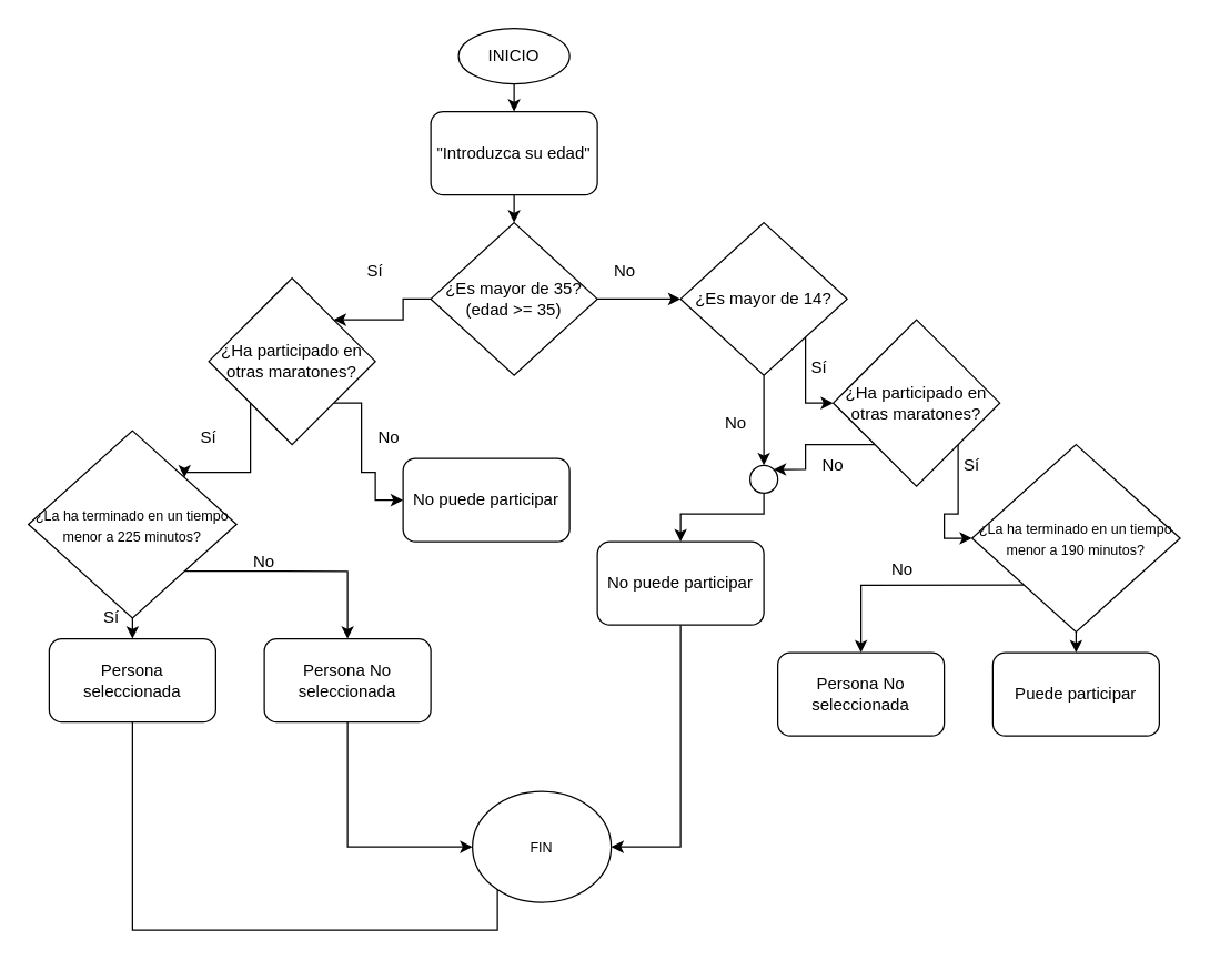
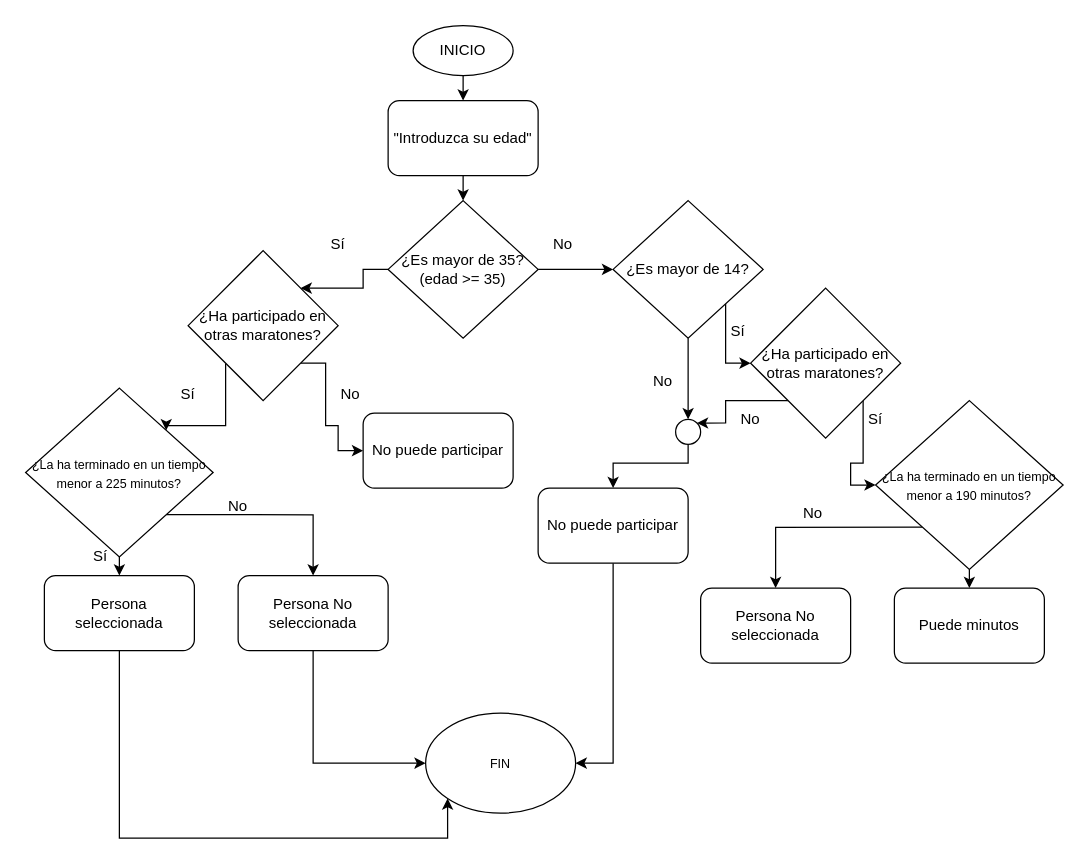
  <mxCell id="0" />
  <mxCell id="1" parent="0" />
  <mxCell id="2" style="edgeStyle=orthogonalEdgeStyle;rounded=0;orthogonalLoop=1;jettySize=auto;html=1;exitX=0.5;exitY=1;exitDx=0;exitDy=0;entryX=0.5;entryY=0;entryDx=0;entryDy=0;" edge="1" parent="1" source="3" target="5"><mxGeometry relative="1" as="geometry" /></mxCell>
  <mxCell id="3" value="INICIO" style="ellipse;whiteSpace=wrap;html=1;" vertex="1" parent="1"><mxGeometry x="330" y="20" width="80" height="40" as="geometry" /></mxCell>
  <mxCell id="4" style="edgeStyle=orthogonalEdgeStyle;rounded=0;orthogonalLoop=1;jettySize=auto;html=1;exitX=0.5;exitY=1;exitDx=0;exitDy=0;entryX=0.5;entryY=0;entryDx=0;entryDy=0;" edge="1" parent="1" source="5" target="8"><mxGeometry relative="1" as="geometry" /></mxCell>
  <mxCell id="5" value="&quot;Introduzca su edad&quot;" style="rounded=1;whiteSpace=wrap;html=1;" vertex="1" parent="1"><mxGeometry x="310" y="80" width="120" height="60" as="geometry" /></mxCell>
  <mxCell id="6" style="edgeStyle=orthogonalEdgeStyle;rounded=0;orthogonalLoop=1;jettySize=auto;html=1;exitX=0;exitY=0.5;exitDx=0;exitDy=0;entryX=1;entryY=0;entryDx=0;entryDy=0;" edge="1" parent="1" source="8" target="11"><mxGeometry relative="1" as="geometry" /></mxCell>
  <mxCell id="7" style="edgeStyle=orthogonalEdgeStyle;rounded=0;orthogonalLoop=1;jettySize=auto;html=1;exitX=1;exitY=0.5;exitDx=0;exitDy=0;entryX=0;entryY=0.5;entryDx=0;entryDy=0;" edge="1" parent="1" source="8" target="26"><mxGeometry relative="1" as="geometry" /></mxCell>
  <mxCell id="8" value="¿Es mayor de 35?&lt;br&gt;(edad &amp;gt;= 35)" style="rhombus;whiteSpace=wrap;html=1;" vertex="1" parent="1"><mxGeometry x="310" y="160" width="120" height="110" as="geometry" /></mxCell>
  <mxCell id="9" style="edgeStyle=orthogonalEdgeStyle;rounded=0;orthogonalLoop=1;jettySize=auto;html=1;exitX=0;exitY=1;exitDx=0;exitDy=0;entryX=1;entryY=0;entryDx=0;entryDy=0;" edge="1" parent="1" source="11" target="14"><mxGeometry relative="1" as="geometry" /></mxCell>
  <mxCell id="10" style="edgeStyle=orthogonalEdgeStyle;rounded=0;orthogonalLoop=1;jettySize=auto;html=1;exitX=1;exitY=1;exitDx=0;exitDy=0;entryX=0;entryY=0.5;entryDx=0;entryDy=0;" edge="1" parent="1" source="11" target="45"><mxGeometry relative="1" as="geometry"><Array as="points"><mxPoint x="260" y="290" /><mxPoint x="260" y="340" /><mxPoint x="270" y="340" /><mxPoint x="270" y="360" /></Array></mxGeometry></mxCell>
  <mxCell id="11" value="¿Ha participado en otras maratones?" style="rhombus;whiteSpace=wrap;html=1;" vertex="1" parent="1"><mxGeometry x="150" y="200" width="120" height="120" as="geometry" /></mxCell>
  <mxCell id="12" style="edgeStyle=orthogonalEdgeStyle;rounded=0;orthogonalLoop=1;jettySize=auto;html=1;exitX=0.5;exitY=1;exitDx=0;exitDy=0;entryX=0.5;entryY=0;entryDx=0;entryDy=0;" edge="1" parent="1" source="14" target="18"><mxGeometry relative="1" as="geometry" /></mxCell>
  <mxCell id="13" style="edgeStyle=orthogonalEdgeStyle;rounded=0;orthogonalLoop=1;jettySize=auto;html=1;exitX=1;exitY=1;exitDx=0;exitDy=0;entryX=0.5;entryY=0;entryDx=0;entryDy=0;" edge="1" parent="1" source="14" target="20"><mxGeometry relative="1" as="geometry"><mxPoint x="250" y="420" as="targetPoint" /></mxGeometry></mxCell>
  <mxCell id="14" value="&lt;div style=&quot;&quot;&gt;&lt;span style=&quot;font-size: 10px; background-color: initial;&quot;&gt;¿La ha terminado en un tiempo menor a 225 minutos?&lt;/span&gt;&lt;/div&gt;" style="rhombus;whiteSpace=wrap;html=1;align=center;" vertex="1" parent="1"><mxGeometry x="20" y="310" width="150" height="135" as="geometry" /></mxCell>
  <mxCell id="15" value="Sí" style="text;html=1;strokeColor=none;fillColor=none;align=center;verticalAlign=middle;whiteSpace=wrap;rounded=0;" vertex="1" parent="1"><mxGeometry x="240" y="180" width="60" height="30" as="geometry" /></mxCell>
  <mxCell id="16" value="Sí" style="text;html=1;strokeColor=none;fillColor=none;align=center;verticalAlign=middle;whiteSpace=wrap;rounded=0;" vertex="1" parent="1"><mxGeometry x="120" y="300" width="60" height="30" as="geometry" /></mxCell>
  <mxCell id="17" style="edgeStyle=orthogonalEdgeStyle;rounded=0;orthogonalLoop=1;jettySize=auto;html=1;exitX=0.5;exitY=1;exitDx=0;exitDy=0;entryX=0;entryY=1;entryDx=0;entryDy=0;" edge="1" parent="1" source="18" target="44"><mxGeometry relative="1" as="geometry"><Array as="points"><mxPoint x="95" y="670" /><mxPoint x="358" y="670" /></Array></mxGeometry></mxCell>
  <mxCell id="18" value="Persona seleccionada" style="rounded=1;whiteSpace=wrap;html=1;" vertex="1" parent="1"><mxGeometry x="35" y="460" width="120" height="60" as="geometry" /></mxCell>
  <mxCell id="19" style="edgeStyle=orthogonalEdgeStyle;rounded=0;orthogonalLoop=1;jettySize=auto;html=1;exitX=0.5;exitY=1;exitDx=0;exitDy=0;entryX=0;entryY=0.5;entryDx=0;entryDy=0;" edge="1" parent="1" source="20" target="44"><mxGeometry relative="1" as="geometry" /></mxCell>
  <mxCell id="20" value="Persona No seleccionada" style="rounded=1;whiteSpace=wrap;html=1;" vertex="1" parent="1"><mxGeometry x="190" y="460" width="120" height="60" as="geometry" /></mxCell>
  <mxCell id="21" value="No" style="text;html=1;strokeColor=none;fillColor=none;align=center;verticalAlign=middle;whiteSpace=wrap;rounded=0;" vertex="1" parent="1"><mxGeometry x="250" y="300" width="60" height="30" as="geometry" /></mxCell>
  <mxCell id="22" value="No" style="text;html=1;strokeColor=none;fillColor=none;align=center;verticalAlign=middle;whiteSpace=wrap;rounded=0;" vertex="1" parent="1"><mxGeometry x="160" y="390" width="60" height="30" as="geometry" /></mxCell>
  <mxCell id="23" value="Sí" style="text;html=1;strokeColor=none;fillColor=none;align=center;verticalAlign=middle;whiteSpace=wrap;rounded=0;" vertex="1" parent="1"><mxGeometry x="50" y="430" width="60" height="30" as="geometry" /></mxCell>
  <mxCell id="24" style="edgeStyle=orthogonalEdgeStyle;rounded=0;orthogonalLoop=1;jettySize=auto;html=1;exitX=1;exitY=1;exitDx=0;exitDy=0;entryX=0;entryY=0.5;entryDx=0;entryDy=0;" edge="1" parent="1" source="26" target="31"><mxGeometry relative="1" as="geometry" /></mxCell>
  <mxCell id="25" style="edgeStyle=orthogonalEdgeStyle;rounded=0;orthogonalLoop=1;jettySize=auto;html=1;exitX=0.5;exitY=1;exitDx=0;exitDy=0;entryX=0;entryY=0.5;entryDx=0;entryDy=0;" edge="1" parent="1" source="26" target="40"><mxGeometry relative="1" as="geometry"><mxPoint x="549.857" y="380" as="targetPoint" /></mxGeometry></mxCell>
  <mxCell id="26" value="¿Es mayor de 14?" style="rhombus;whiteSpace=wrap;html=1;" vertex="1" parent="1"><mxGeometry x="490" y="160" width="120" height="110" as="geometry" /></mxCell>
  <mxCell id="27" value="No" style="text;html=1;strokeColor=none;fillColor=none;align=center;verticalAlign=middle;whiteSpace=wrap;rounded=0;" vertex="1" parent="1"><mxGeometry x="420" y="180" width="60" height="30" as="geometry" /></mxCell>
  <mxCell id="28" value="No" style="text;html=1;strokeColor=none;fillColor=none;align=center;verticalAlign=middle;whiteSpace=wrap;rounded=0;" vertex="1" parent="1"><mxGeometry x="500" y="290" width="60" height="30" as="geometry" /></mxCell>
  <mxCell id="29" style="edgeStyle=orthogonalEdgeStyle;rounded=0;orthogonalLoop=1;jettySize=auto;html=1;exitX=1;exitY=1;exitDx=0;exitDy=0;entryX=0;entryY=0.5;entryDx=0;entryDy=0;" edge="1" parent="1" source="31" target="34"><mxGeometry relative="1" as="geometry" /></mxCell>
  <mxCell id="30" style="edgeStyle=orthogonalEdgeStyle;rounded=0;orthogonalLoop=1;jettySize=auto;html=1;exitX=0;exitY=1;exitDx=0;exitDy=0;entryX=0;entryY=0;entryDx=0;entryDy=0;" edge="1" parent="1" source="31" target="40"><mxGeometry relative="1" as="geometry" /></mxCell>
  <mxCell id="31" value="¿Ha participado en otras maratones?" style="rhombus;whiteSpace=wrap;html=1;" vertex="1" parent="1"><mxGeometry x="600" y="230" width="120" height="120" as="geometry" /></mxCell>
  <mxCell id="32" style="edgeStyle=orthogonalEdgeStyle;rounded=0;orthogonalLoop=1;jettySize=auto;html=1;exitX=0;exitY=1;exitDx=0;exitDy=0;" edge="1" parent="1" source="34" target="46"><mxGeometry relative="1" as="geometry" /></mxCell>
  <mxCell id="33" style="edgeStyle=orthogonalEdgeStyle;rounded=0;orthogonalLoop=1;jettySize=auto;html=1;exitX=0.5;exitY=1;exitDx=0;exitDy=0;entryX=0.5;entryY=0;entryDx=0;entryDy=0;" edge="1" parent="1" source="34" target="43"><mxGeometry relative="1" as="geometry" /></mxCell>
  <mxCell id="34" value="&lt;div style=&quot;&quot;&gt;&lt;span style=&quot;font-size: 10px; background-color: initial;&quot;&gt;¿La ha terminado en un tiempo menor a 190 minutos?&lt;/span&gt;&lt;/div&gt;" style="rhombus;whiteSpace=wrap;html=1;align=center;" vertex="1" parent="1"><mxGeometry x="700" y="320" width="150" height="135" as="geometry" /></mxCell>
  <mxCell id="35" value="Sí" style="text;html=1;strokeColor=none;fillColor=none;align=center;verticalAlign=middle;whiteSpace=wrap;rounded=0;" vertex="1" parent="1"><mxGeometry x="560" y="250" width="60" height="30" as="geometry" /></mxCell>
  <mxCell id="36" value="Sí" style="text;html=1;strokeColor=none;fillColor=none;align=center;verticalAlign=middle;whiteSpace=wrap;rounded=0;" vertex="1" parent="1"><mxGeometry x="670" y="320" width="60" height="30" as="geometry" /></mxCell>
  <mxCell id="37" style="edgeStyle=orthogonalEdgeStyle;rounded=0;orthogonalLoop=1;jettySize=auto;html=1;exitX=0.5;exitY=1;exitDx=0;exitDy=0;entryX=1;entryY=0.5;entryDx=0;entryDy=0;" edge="1" parent="1" source="38" target="44"><mxGeometry relative="1" as="geometry" /></mxCell>
  <mxCell id="38" value="No puede participar" style="rounded=1;whiteSpace=wrap;html=1;" vertex="1" parent="1"><mxGeometry x="430" y="390" width="120" height="60" as="geometry" /></mxCell>
  <mxCell id="39" style="edgeStyle=orthogonalEdgeStyle;rounded=0;orthogonalLoop=1;jettySize=auto;html=1;exitX=1;exitY=0.5;exitDx=0;exitDy=0;entryX=0.5;entryY=0;entryDx=0;entryDy=0;" edge="1" parent="1" source="40" target="38"><mxGeometry relative="1" as="geometry"><Array as="points"><mxPoint x="550" y="370" /><mxPoint x="490" y="370" /></Array></mxGeometry></mxCell>
  <mxCell id="40" value="" style="ellipse;whiteSpace=wrap;html=1;aspect=fixed;direction=south;" vertex="1" parent="1"><mxGeometry x="540" y="335" width="20" height="20" as="geometry" /></mxCell>
  <mxCell id="41" value="No" style="text;html=1;strokeColor=none;fillColor=none;align=center;verticalAlign=middle;whiteSpace=wrap;rounded=0;" vertex="1" parent="1"><mxGeometry x="570" y="320" width="60" height="30" as="geometry" /></mxCell>
  <mxCell id="42" value="No" style="text;html=1;strokeColor=none;fillColor=none;align=center;verticalAlign=middle;whiteSpace=wrap;rounded=0;" vertex="1" parent="1"><mxGeometry x="620" y="395" width="60" height="30" as="geometry" /></mxCell>
- <mxCell id="43" value="Puede participar" style="rounded=1;whiteSpace=wrap;html=1;" vertex="1" parent="1"><mxGeometry x="715" y="470" width="120" height="60" as="geometry" /></mxCell>
- <mxCell id="44" value="&lt;font size=&quot;1&quot;&gt;FIN&lt;/font&gt;" style="ellipse;whiteSpace=wrap;html=1;" vertex="1" parent="1"><mxGeometry x="340" y="570" width="100" height="80" as="geometry" /></mxCell>
+ <mxCell id="43" value="Puede minutos" style="rounded=1;whiteSpace=wrap;html=1;" vertex="1" parent="1"><mxGeometry x="715" y="470" width="120" height="60" as="geometry" /></mxCell>
+ <mxCell id="44" value="&lt;font size=&quot;1&quot;&gt;FIN&lt;/font&gt;" style="ellipse;whiteSpace=wrap;html=1;" vertex="1" parent="1"><mxGeometry x="340" y="570" width="120" height="80" as="geometry" /></mxCell>
  <mxCell id="45" value="No puede participar" style="rounded=1;whiteSpace=wrap;html=1;" vertex="1" parent="1"><mxGeometry x="290" y="330" width="120" height="60" as="geometry" /></mxCell>
  <mxCell id="46" value="Persona No seleccionada" style="rounded=1;whiteSpace=wrap;html=1;" vertex="1" parent="1"><mxGeometry x="560" y="470" width="120" height="60" as="geometry" /></mxCell>
